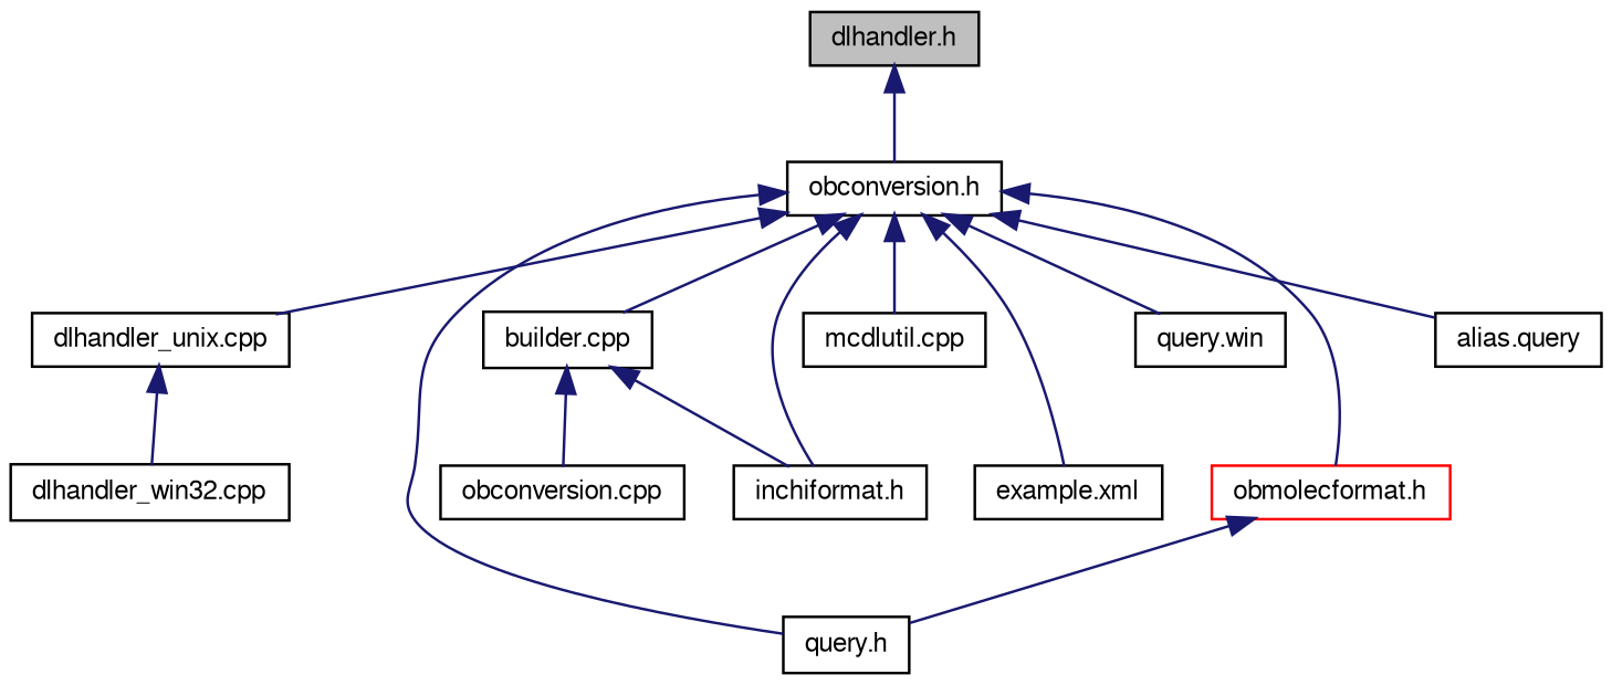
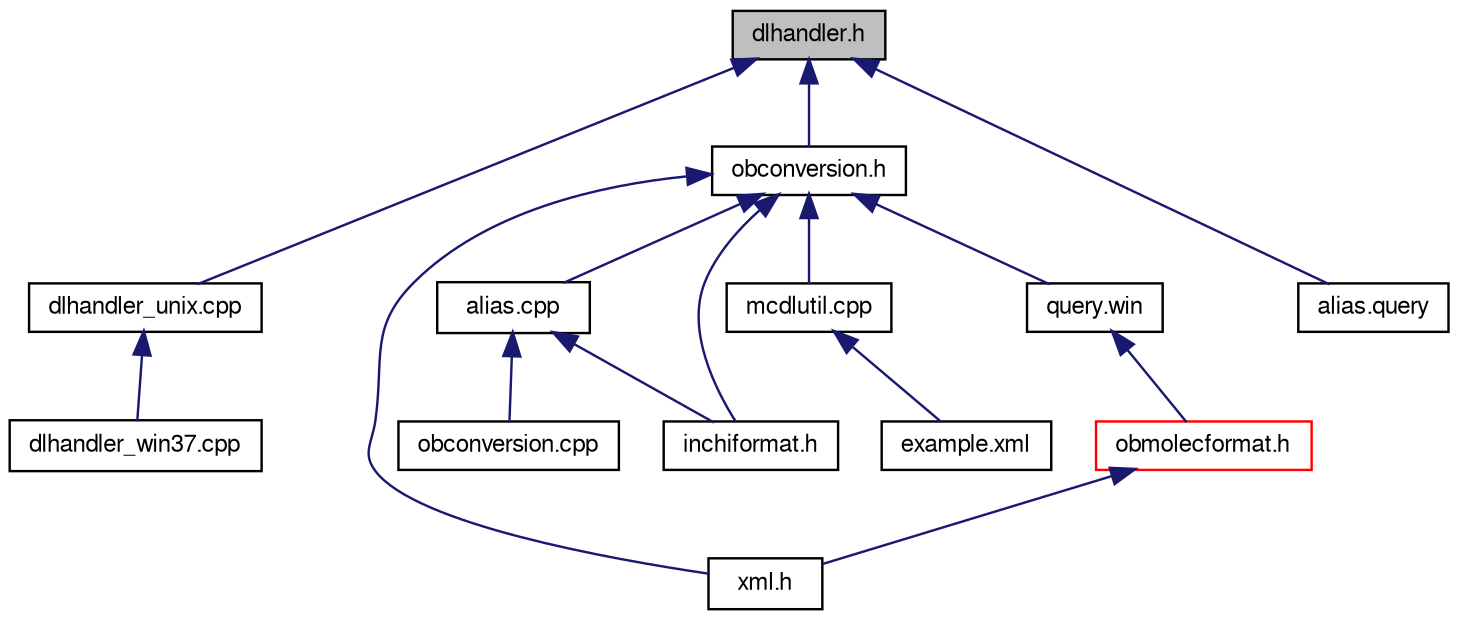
  digraph {
    node [color=black fillcolor=white fontname=FreeSans fontsize=10 shape=record style=filled]
    edge [color=midnightblue dir=back fontname=FreeSans fontsize=10 labelfontname=FreeSans labelfontsize=10 style=solid]
    n1 [fillcolor=grey75 fontcolor=black height=0.2 label="dlhandler.h" width=0.4]
    n2 [height=0.2 label="obconversion.h" width=0.4]
    n3 [height=0.2 label="dlhandler_unix.cpp" width=0.4]
    n4 [height=0.2 label="inchiformat.h" width=0.4]
    n5 [color=red height=0.2 label="obmolecformat.h" width=0.4]
-   n6 [height=0.2 label="query.h" width=0.4]
+   n6 [height=0.2 label="xml.h" width=0.4]
    n7 [height=0.2 label="alias.query" width=0.4]
-   n8 [height=0.2 label="builder.cpp" width=0.4]
+   n8 [height=0.2 label="alias.cpp" width=0.4]
    n9 [height=0.2 label="mcdlutil.cpp" width=0.4]
    n10 [height=0.2 label="query.win" width=0.4]
    n11 [height=0.2 label="example.xml" width=0.4]
-   n12 [height=0.2 label="dlhandler_win32.cpp" width=0.4]
+   n12 [height=0.2 label="dlhandler_win37.cpp" width=0.4]
    n13 [height=0.2 label="obconversion.cpp" width=0.4]
    n1 -> n2
-   n2 -> n3
+   n1 -> n3
    n2 -> n4
-   n2 -> n5
+   n10 -> n5
    n2 -> n6
-   n2 -> n7
+   n1 -> n7
    n2 -> n8
    n2 -> n9
    n2 -> n10
-   n2 -> n11
+   n9 -> n11
    n3 -> n12
    n5 -> n6
    n8 -> n4
    n8 -> n13
  }
